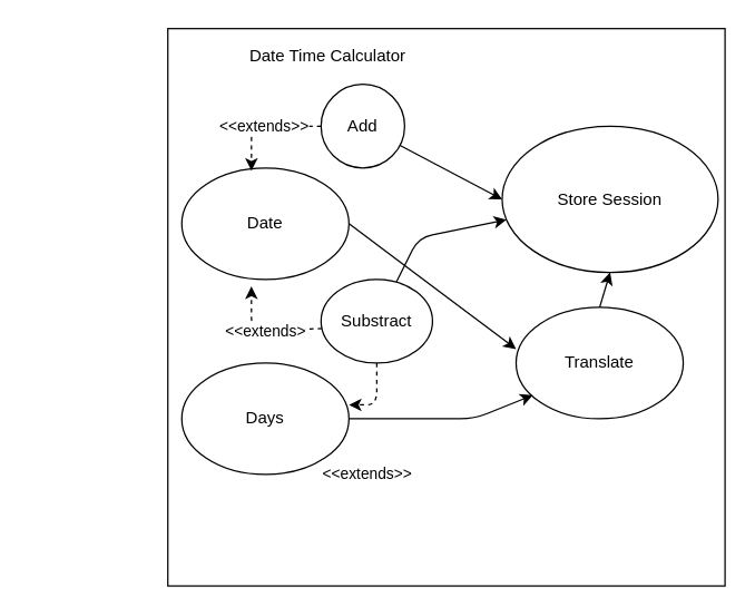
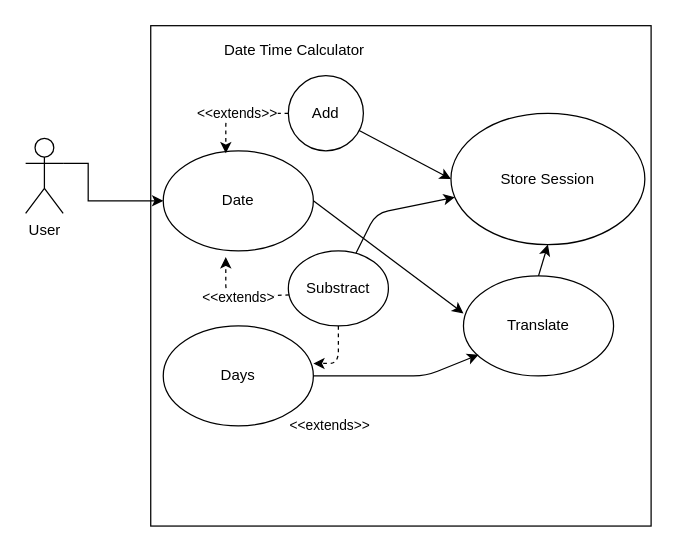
  <mxCell id="0" />
  <mxCell id="1" parent="0" />
  <mxCell id="2" value="" style="whiteSpace=wrap;html=1;aspect=fixed;" parent="1" vertex="1"><mxGeometry x="120" y="20" width="400" height="400" as="geometry" /></mxCell>
  <mxCell id="3" value="Date" style="ellipse;whiteSpace=wrap;html=1;" parent="1" vertex="1"><mxGeometry x="130" y="120" width="120" height="80" as="geometry" /></mxCell>
  <mxCell id="4" value="Substract" style="ellipse;whiteSpace=wrap;html=1;" parent="1" vertex="1"><mxGeometry x="230" y="200" width="80" height="60" as="geometry" /></mxCell>
  <mxCell id="5" value="Add" style="ellipse;whiteSpace=wrap;html=1;" parent="1" vertex="1"><mxGeometry x="230" y="60" width="60" height="60" as="geometry" /></mxCell>
  <mxCell id="6" value="&amp;lt;&amp;lt;extends&amp;gt;" style="endArrow=classic;html=1;exitX=0.008;exitY=0.588;exitDx=0;exitDy=0;exitPerimeter=0;dashed=1;" parent="1" source="4" edge="1"><mxGeometry width="50" height="50" relative="1" as="geometry"><mxPoint x="130" y="255" as="sourcePoint" /><mxPoint x="180" y="205" as="targetPoint" /><Array as="points"><mxPoint x="180" y="237" /></Array></mxGeometry></mxCell>
  <mxCell id="7" value="&amp;lt;&amp;lt;extends&amp;gt;&amp;gt;" style="endArrow=classic;html=1;exitX=0;exitY=0.5;exitDx=0;exitDy=0;entryX=0.417;entryY=0.025;entryDx=0;entryDy=0;entryPerimeter=0;dashed=1;" parent="1" source="5" target="3" edge="1"><mxGeometry width="50" height="50" relative="1" as="geometry"><mxPoint x="300" y="220" as="sourcePoint" /><mxPoint x="350" y="170" as="targetPoint" /><Array as="points"><mxPoint x="180" y="90" /></Array></mxGeometry></mxCell>
+ <mxCell id="8" style="edgeStyle=orthogonalEdgeStyle;rounded=0;orthogonalLoop=1;jettySize=auto;html=1;exitX=1;exitY=0.333;exitDx=0;exitDy=0;exitPerimeter=0;entryX=0;entryY=0.5;entryDx=0;entryDy=0;" parent="1" source="9" target="3" edge="1"><mxGeometry relative="1" as="geometry"><Array as="points"><mxPoint x="70" y="130" /><mxPoint x="70" y="160" /></Array></mxGeometry></mxCell>
+ <mxCell id="9" value="User" style="shape=umlActor;verticalLabelPosition=bottom;labelBackgroundColor=#ffffff;verticalAlign=top;html=1;outlineConnect=0;" parent="1" vertex="1"><mxGeometry x="20" y="110" width="30" height="60" as="geometry" /></mxCell>
  <mxCell id="10" value="Date Time Calculator" style="text;html=1;strokeColor=none;fillColor=none;align=center;verticalAlign=middle;whiteSpace=wrap;rounded=0;" parent="1" vertex="1"><mxGeometry x="130" y="30" width="210" height="20" as="geometry" /></mxCell>
  <mxCell id="11" value="Days" style="ellipse;whiteSpace=wrap;html=1;" vertex="1" parent="1"><mxGeometry x="130" y="260" width="120" height="80" as="geometry" /></mxCell>
  <mxCell id="12" value="&amp;lt;&amp;lt;extends&amp;gt;&amp;gt;" style="endArrow=classic;html=1;exitX=0.5;exitY=1;exitDx=0;exitDy=0;entryX=1;entryY=0.375;entryDx=0;entryDy=0;entryPerimeter=0;dashed=1;" edge="1" parent="1" source="4" target="11"><mxGeometry x="0.465" y="50" width="50" height="50" relative="1" as="geometry"><mxPoint x="240" y="100" as="sourcePoint" /><mxPoint x="190.04" y="132" as="targetPoint" /><Array as="points"><mxPoint x="270" y="290" /></Array><mxPoint as="offset" /></mxGeometry></mxCell>
  <mxCell id="13" value="Translate" style="ellipse;whiteSpace=wrap;html=1;" vertex="1" parent="1"><mxGeometry x="370" y="220" width="120" height="80" as="geometry" /></mxCell>
  <mxCell id="14" value="" style="endArrow=classic;html=1;exitX=1;exitY=0.5;exitDx=0;exitDy=0;entryX=0;entryY=0.375;entryDx=0;entryDy=0;entryPerimeter=0;" edge="1" parent="1" source="3" target="13"><mxGeometry width="50" height="50" relative="1" as="geometry"><mxPoint x="300" y="230" as="sourcePoint" /><mxPoint x="350" y="180" as="targetPoint" /></mxGeometry></mxCell>
  <mxCell id="15" value="" style="endArrow=classic;html=1;exitX=1;exitY=0.5;exitDx=0;exitDy=0;entryX=0.1;entryY=0.788;entryDx=0;entryDy=0;entryPerimeter=0;" edge="1" parent="1" source="11" target="13"><mxGeometry width="50" height="50" relative="1" as="geometry"><mxPoint x="260" y="170" as="sourcePoint" /><mxPoint x="370" y="190" as="targetPoint" /><Array as="points"><mxPoint x="340" y="300" /></Array></mxGeometry></mxCell>
  <mxCell id="16" value="Store Session" style="ellipse;whiteSpace=wrap;html=1;" vertex="1" parent="1"><mxGeometry x="360" y="90" width="155" height="105" as="geometry" /></mxCell>
  <mxCell id="17" value="" style="endArrow=classic;html=1;entryX=0;entryY=0.5;entryDx=0;entryDy=0;" edge="1" parent="1" source="5" target="16"><mxGeometry width="50" height="50" relative="1" as="geometry"><mxPoint x="260" y="170" as="sourcePoint" /><mxPoint x="380" y="260" as="targetPoint" /></mxGeometry></mxCell>
  <mxCell id="18" value="" style="endArrow=classic;html=1;" edge="1" parent="1" source="4" target="16"><mxGeometry width="50" height="50" relative="1" as="geometry"><mxPoint x="270" y="180" as="sourcePoint" /><mxPoint x="390" y="270" as="targetPoint" /><Array as="points"><mxPoint x="300" y="170" /></Array></mxGeometry></mxCell>
  <mxCell id="19" value="" style="endArrow=classic;html=1;exitX=0.5;exitY=0;exitDx=0;exitDy=0;entryX=0.5;entryY=1;entryDx=0;entryDy=0;" edge="1" parent="1" source="13" target="16"><mxGeometry width="50" height="50" relative="1" as="geometry"><mxPoint x="294.045" y="211.91" as="sourcePoint" /><mxPoint x="376.334" y="157.889" as="targetPoint" /><Array as="points" /></mxGeometry></mxCell>
